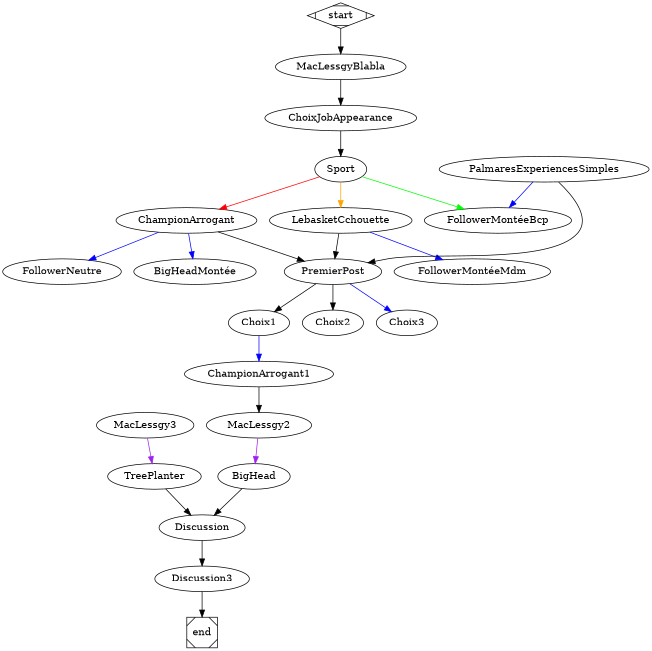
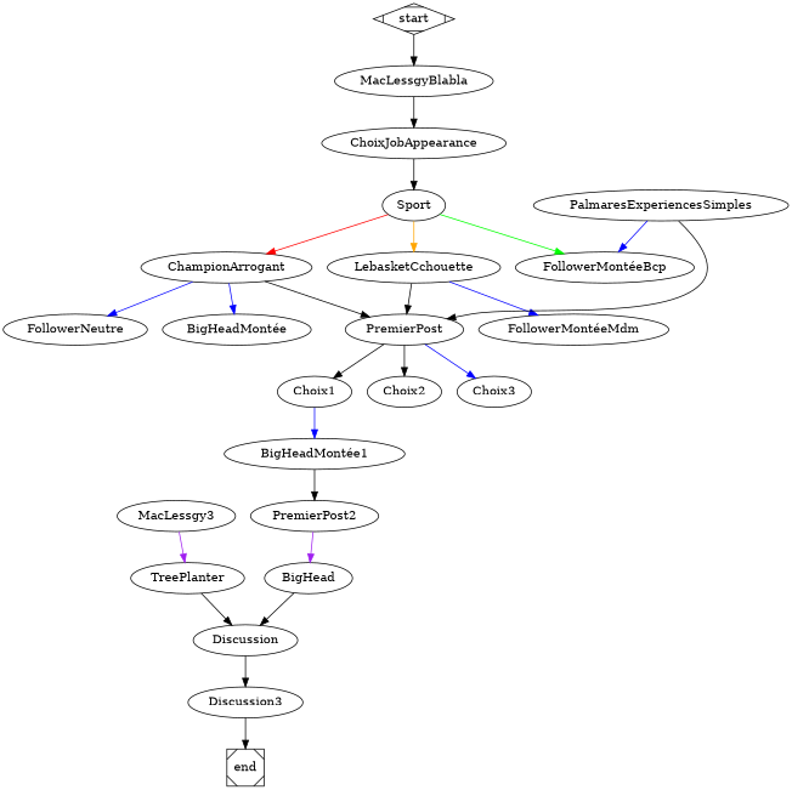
  digraph {
    start [shape=Mdiamond]
    MacLessgyBlabla
    ChoixJobAppearance
    Sport
    ChampionArrogant
    LebasketCchouette
    "FollowerMontéeBcp"
    FollowerNeutre
    "BigHeadMontée"
    PremierPost
    PalmaresExperiencesSimples
    "FollowerMontéeMdm"
    Choix1
    Choix2
    Choix3
-   "BigHeadMontée1" [label=ChampionArrogant1]
-   MacLessgy2
+   "BigHeadMontée1"
+   MacLessgy2 [label=PremierPost2]
    MacLessgy3
    TreePlanter
    BigHead
    n21 [label=Discussion]
    Discussion3
    end [shape=Msquare]
    subgraph cluster_1 {
      color=lightgrey
      label=Athlete
      style=filled
    }
    start -> MacLessgyBlabla
    MacLessgyBlabla -> ChoixJobAppearance
    ChoixJobAppearance -> Sport
    Sport -> ChampionArrogant [color=red]
    Sport -> LebasketCchouette [color=orange]
    Sport -> "FollowerMontéeBcp" [color=green]
    ChampionArrogant -> FollowerNeutre [color=blue]
    ChampionArrogant -> "BigHeadMontée" [color=blue]
    ChampionArrogant -> PremierPost
    LebasketCchouette -> PremierPost
    LebasketCchouette -> "FollowerMontéeMdm" [color=blue]
    PremierPost -> Choix1
    PremierPost -> Choix2
    PremierPost -> Choix3 [color=blue]
    PalmaresExperiencesSimples -> "FollowerMontéeBcp" [color=blue]
    PalmaresExperiencesSimples -> PremierPost
    Choix1 -> "BigHeadMontée1" [color=blue]
    "BigHeadMontée1" -> MacLessgy2
    MacLessgy2 -> BigHead [color=purple]
    MacLessgy3 -> TreePlanter [color=purple]
    TreePlanter -> n21
    BigHead -> n21
    n21 -> Discussion3
    Discussion3 -> end
  }
